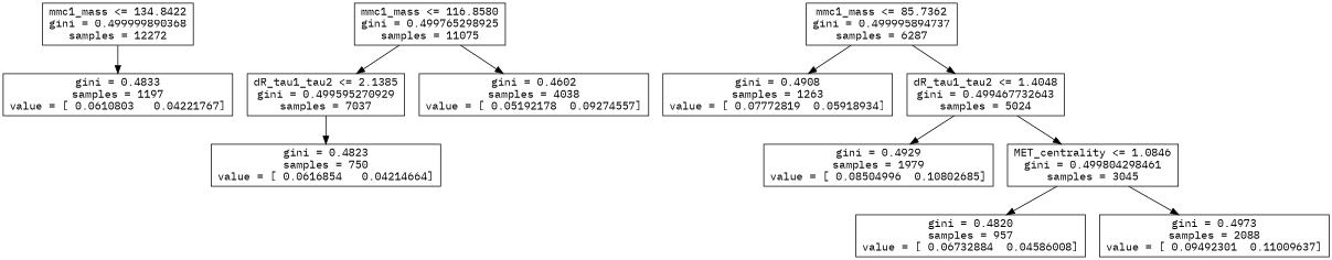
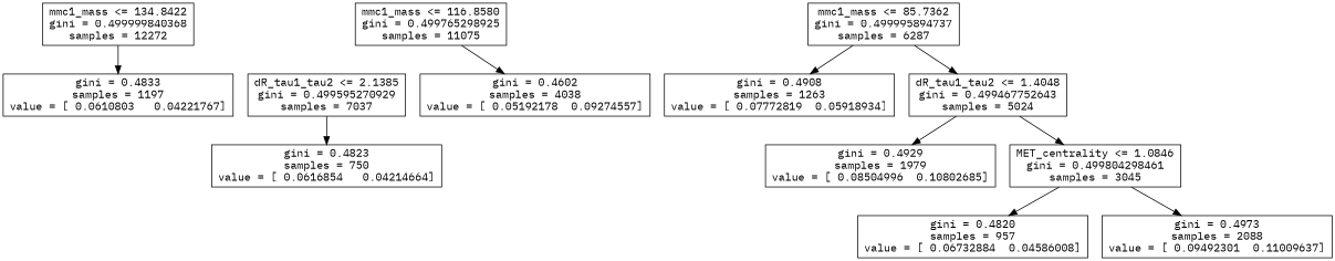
  digraph {
    fontname="IBM Plex Mono"
    node [fontname="IBM Plex Mono" shape=box]
    edge [fontname="IBM Plex Mono"]
-   n1 [label="mmc1_mass <= 134.8422\ngini = 0.499999890368\nsamples = 12272"]
+   n1 [label="mmc1_mass <= 134.8422\ngini = 0.499999840368\nsamples = 12272"]
    n2 [label="gini = 0.4833\nsamples = 1197\nvalue = [ 0.0610803   0.04221767]"]
    n3 [label="mmc1_mass <= 116.8580\ngini = 0.499765298925\nsamples = 11075"]
    n4 [label="dR_tau1_tau2 <= 2.1385\ngini = 0.499595270929\nsamples = 7037"]
    n5 [label="gini = 0.4602\nsamples = 4038\nvalue = [ 0.05192178  0.09274557]"]
    n6 [label="gini = 0.4823\nsamples = 750\nvalue = [ 0.0616854   0.04214664]"]
    n7 [label="mmc1_mass <= 85.7362\ngini = 0.499995894737\nsamples = 6287"]
    n8 [label="gini = 0.4908\nsamples = 1263\nvalue = [ 0.07772819  0.05918934]"]
-   n9 [label="dR_tau1_tau2 <= 1.4048\ngini = 0.499467732643\nsamples = 5024"]
+   n9 [label="dR_tau1_tau2 <= 1.4048\ngini = 0.499467752643\nsamples = 5024"]
    n10 [label="gini = 0.4929\nsamples = 1979\nvalue = [ 0.08504996  0.10802685]"]
    n11 [label="MET_centrality <= 1.0846\ngini = 0.499804298461\nsamples = 3045"]
    n12 [label="gini = 0.4820\nsamples = 957\nvalue = [ 0.06732884  0.04586008]"]
    n13 [label="gini = 0.4973\nsamples = 2088\nvalue = [ 0.09492301  0.11009637]"]
    n1 -> n2
-   n3 -> n4
    n3 -> n5
    n4 -> n6
    n7 -> n8
    n7 -> n9
    n9 -> n10
    n9 -> n11
    n11 -> n12
    n11 -> n13
  }
